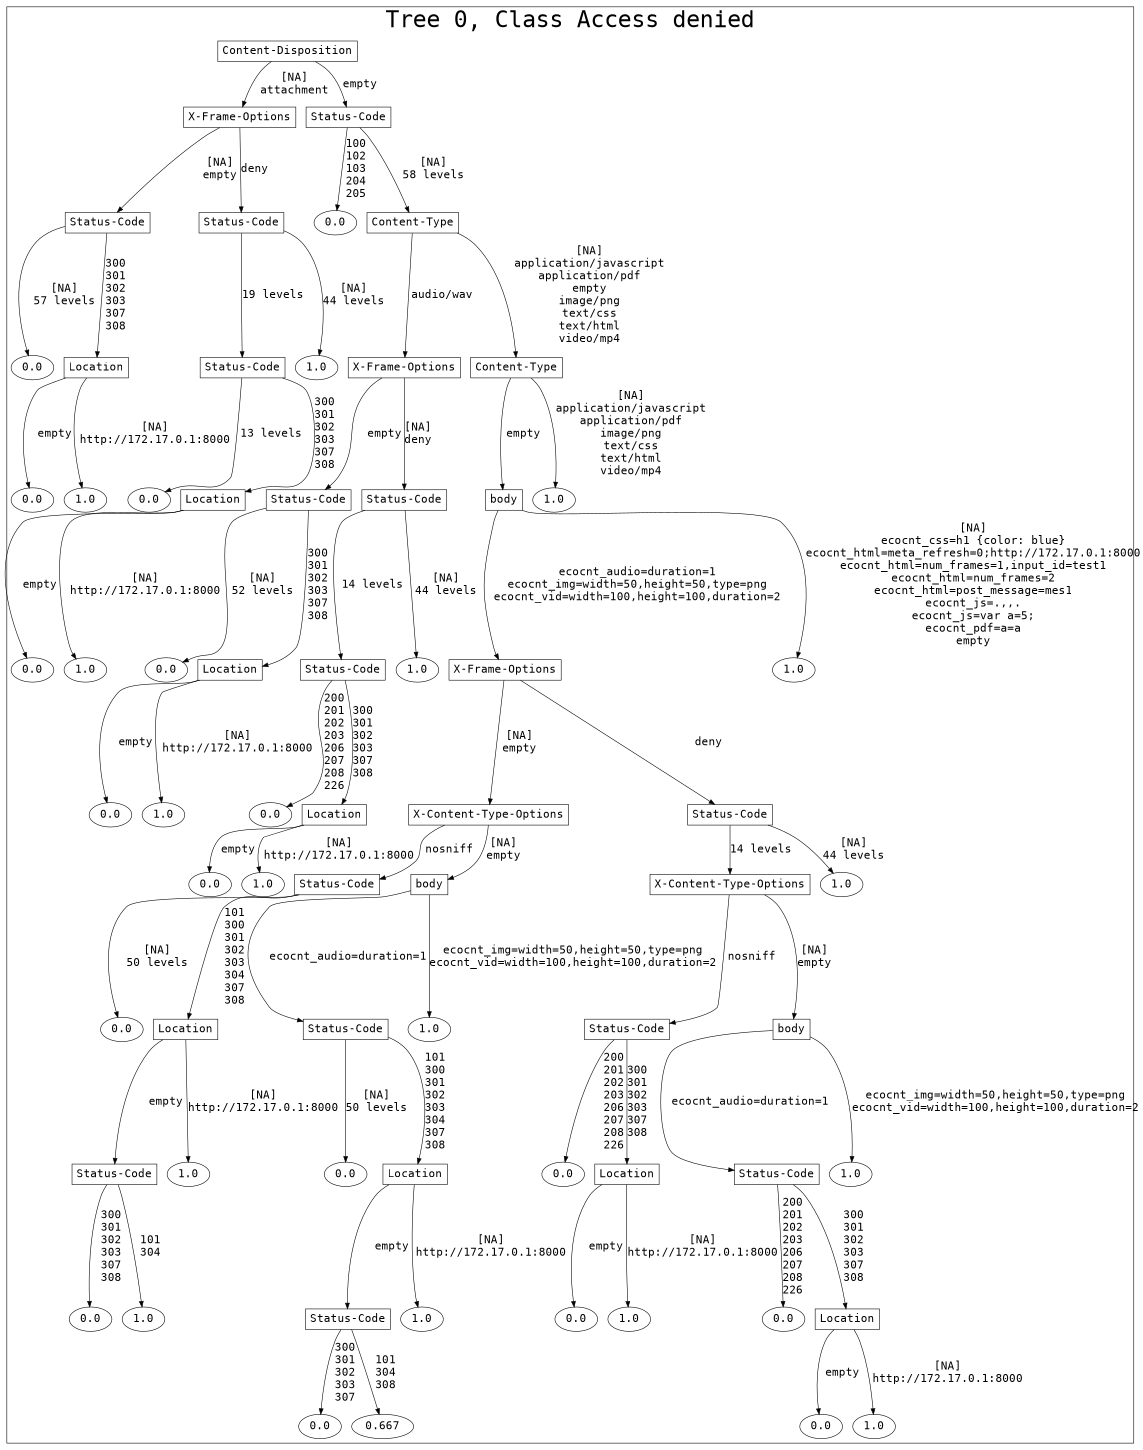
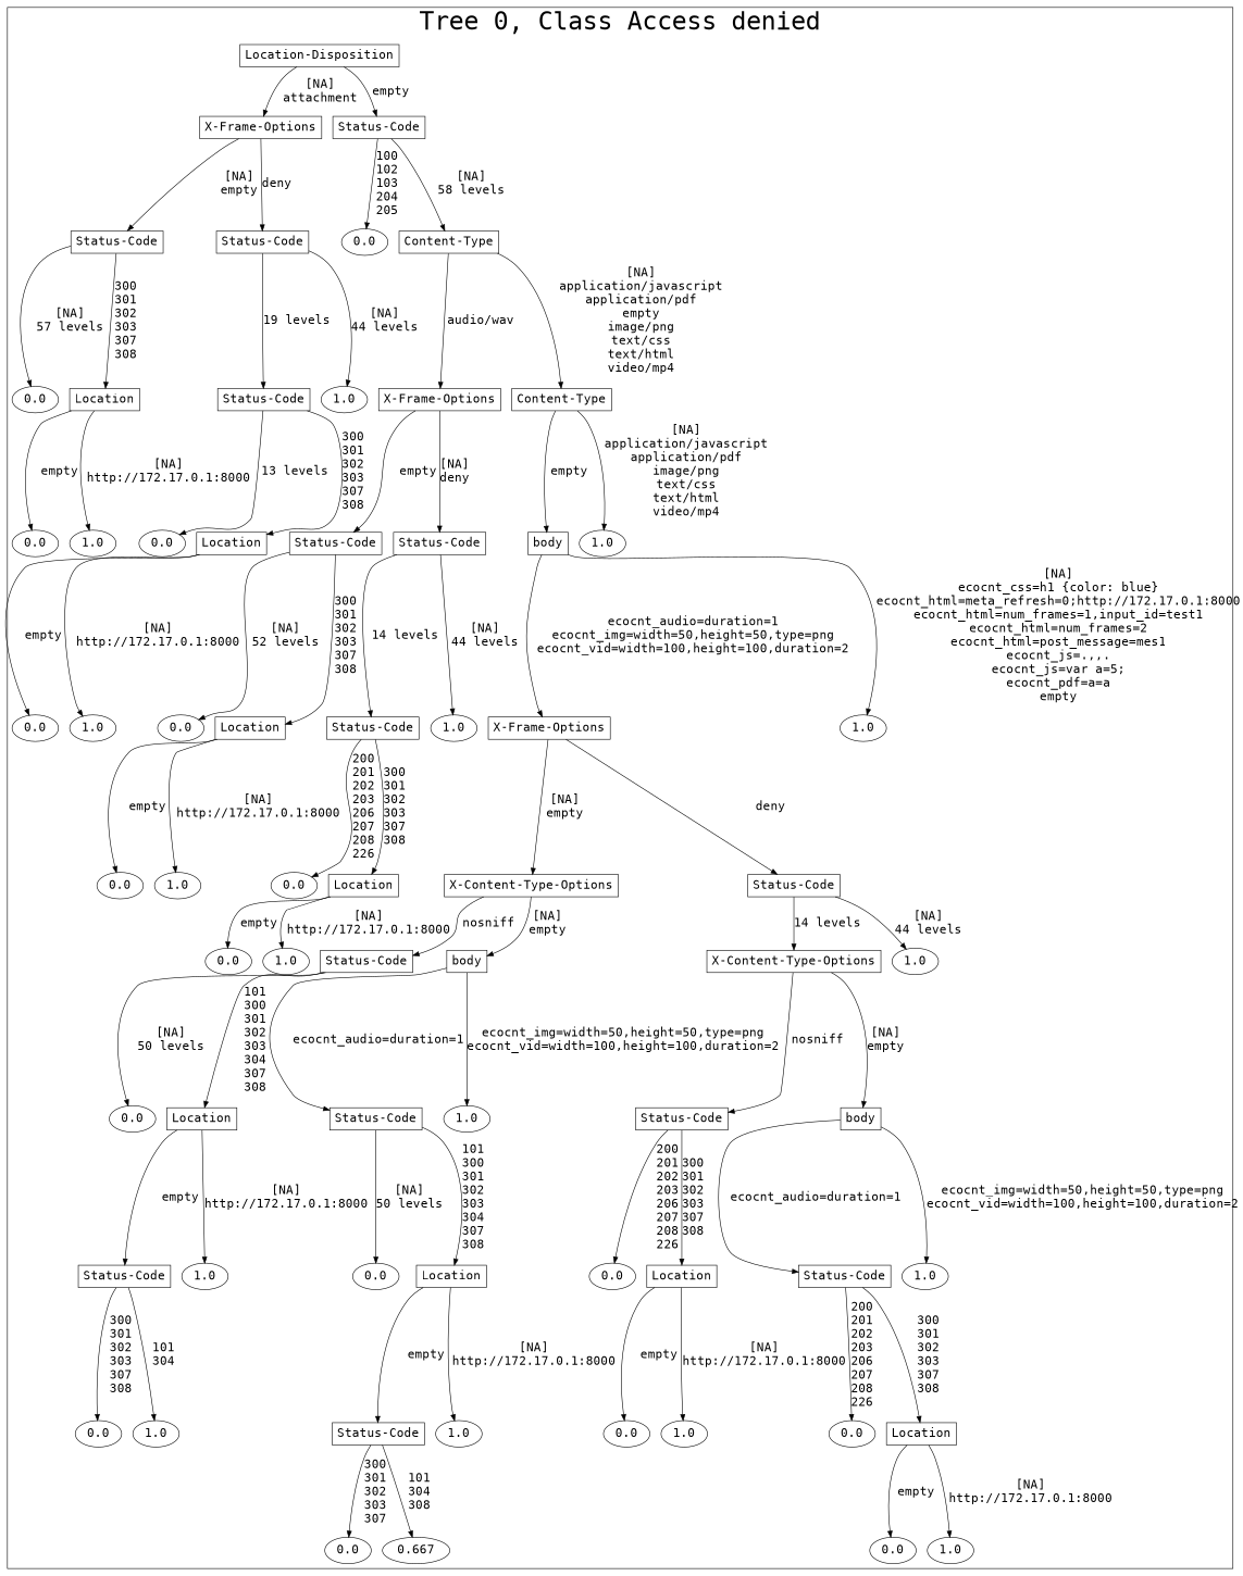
  digraph {
    fontname="DejaVu Sans Mono"
    node [fontsize=20 fontname="DejaVu Sans Mono"]
    edge [fontsize=20 fontname="DejaVu Sans Mono"]
-   n1 [label="Content-Disposition" shape=box]
+   n1 [label="Location-Disposition" shape=box]
    n2 [label="X-Frame-Options" shape=box]
    n3 [label="Status-Code" shape=box]
    n4 [label="Status-Code" shape=box]
    n5 [label="Status-Code" shape=box]
    n6 [label=0.0]
    n7 [label="Content-Type" shape=box]
    n8 [label=0.0]
    n9 [label=Location shape=box]
    n10 [label="Status-Code" shape=box]
    n11 [label=1.0]
    n12 [label="X-Frame-Options" shape=box]
    n13 [label="Content-Type" shape=box]
    n14 [label=0.0]
    n15 [label=1.0]
    n16 [label=0.0]
    n17 [label=Location shape=box]
    n18 [label="Status-Code" shape=box]
    n19 [label="Status-Code" shape=box]
    n20 [label=body shape=box]
    n21 [label=1.0]
    n22 [label=0.0]
    n23 [label=1.0]
    n24 [label=0.0]
    n25 [label=Location shape=box]
    n26 [label="Status-Code" shape=box]
    n27 [label=1.0]
    n28 [label="X-Frame-Options" shape=box]
    n29 [label=1.0]
    n30 [label=0.0]
    n31 [label=1.0]
    n32 [label=0.0]
    n33 [label=Location shape=box]
    n34 [label="X-Content-Type-Options" shape=box]
    n35 [label="Status-Code" shape=box]
    n36 [label=0.0]
    n37 [label=1.0]
    n38 [label="Status-Code" shape=box]
    n39 [label=body shape=box]
    n40 [label="X-Content-Type-Options" shape=box]
    n41 [label=1.0]
    n42 [label=0.0]
    n43 [label=Location shape=box]
    n44 [label="Status-Code" shape=box]
    n45 [label=1.0]
    n46 [label="Status-Code" shape=box]
    n47 [label=body shape=box]
    n48 [label="Status-Code" shape=box]
    n49 [label=1.0]
    n50 [label=0.0]
    n51 [label=Location shape=box]
    n52 [label=0.0]
    n53 [label=Location shape=box]
    n54 [label="Status-Code" shape=box]
    n55 [label=1.0]
    n56 [label=0.0]
    n57 [label=1.0]
    n58 [label="Status-Code" shape=box]
    n59 [label=1.0]
    n60 [label=0.0]
    n61 [label=1.0]
    n62 [label=0.0]
    n63 [label=Location shape=box]
    n64 [label=0.0]
    n65 [label=0.667]
    n66 [label=0.0]
    n67 [label=1.0]
    subgraph cluster_1 {
      fontsize=40
      label="Tree 0, Class Access denied"
      subgraph sub_2 {
        fontsize=40
        label="Tree 0, Class Access denied"
        n1
      }
      subgraph sub_3 {
        fontsize=40
        label="Tree 0, Class Access denied"
        n2
        n3
      }
      subgraph sub_4 {
        fontsize=40
        label="Tree 0, Class Access denied"
        n4
        n5
        n6
        n7
      }
      subgraph sub_5 {
        fontsize=40
        label="Tree 0, Class Access denied"
        n8
        n9
        n10
        n11
        n12
        n13
      }
      subgraph sub_6 {
        fontsize=40
        label="Tree 0, Class Access denied"
        n14
        n15
        n16
        n17
        n18
        n19
        n20
        n21
      }
      subgraph sub_7 {
        fontsize=40
        label="Tree 0, Class Access denied"
        n22
        n23
        n24
        n25
        n26
        n27
        n28
        n29
      }
      subgraph sub_8 {
        fontsize=40
        label="Tree 0, Class Access denied"
        n30
        n31
        n32
        n33
        n34
        n35
      }
      subgraph sub_9 {
        fontsize=40
        label="Tree 0, Class Access denied"
        n36
        n37
        n38
        n39
        n40
        n41
      }
      subgraph sub_10 {
        fontsize=40
        label="Tree 0, Class Access denied"
        n42
        n43
        n44
        n45
        n46
        n47
      }
      subgraph sub_11 {
        fontsize=40
        label="Tree 0, Class Access denied"
        n48
        n49
        n50
        n51
        n52
        n53
        n54
        n55
      }
      subgraph sub_12 {
        fontsize=40
        label="Tree 0, Class Access denied"
        n56
        n57
        n58
        n59
        n60
        n61
        n62
        n63
      }
      subgraph sub_13 {
        fontsize=40
        label="Tree 0, Class Access denied"
        n64
        n65
        n66
        n67
      }
    }
    n1 -> n2 [label="[NA]\nattachment\n"]
    n1 -> n3 [label="empty\n"]
    n2 -> n4 [label="[NA]\nempty\n"]
    n2 -> n5 [label="deny\n"]
    n3 -> n6 [label="100\n102\n103\n204\n205\n"]
    n3 -> n7 [label="[NA]\n58 levels\n"]
    n4 -> n8 [label="[NA]\n57 levels\n"]
    n4 -> n9 [label="300\n301\n302\n303\n307\n308\n"]
    n5 -> n10 [label="19 levels\n"]
    n5 -> n11 [label="[NA]\n44 levels\n"]
    n7 -> n12 [label="audio/wav\n"]
    n7 -> n13 [label="[NA]\napplication/javascript\napplication/pdf\nempty\nimage/png\ntext/css\ntext/html\nvideo/mp4\n"]
    n9 -> n14 [label="empty\n"]
    n9 -> n15 [label="[NA]\nhttp://172.17.0.1:8000\n"]
    n10 -> n16 [label="13 levels\n"]
    n10 -> n17 [label="300\n301\n302\n303\n307\n308\n"]
    n12 -> n18 [label="empty\n"]
    n12 -> n19 [label="[NA]\ndeny\n"]
    n13 -> n20 [label="empty\n"]
    n13 -> n21 [label="[NA]\napplication/javascript\napplication/pdf\nimage/png\ntext/css\ntext/html\nvideo/mp4\n"]
    n17 -> n22 [label="empty\n"]
    n17 -> n23 [label="[NA]\nhttp://172.17.0.1:8000\n"]
    n18 -> n24 [label="[NA]\n52 levels\n"]
    n18 -> n25 [label="300\n301\n302\n303\n307\n308\n"]
    n19 -> n26 [label="14 levels\n"]
    n19 -> n27 [label="[NA]\n44 levels\n"]
    n20 -> n28 [label="ecocnt_audio=duration=1\necocnt_img=width=50,height=50,type=png\necocnt_vid=width=100,height=100,duration=2\n"]
    n20 -> n29 [label="[NA]\necocnt_css=h1 {color: blue}\necocnt_html=meta_refresh=0;http://172.17.0.1:8000\necocnt_html=num_frames=1,input_id=test1\necocnt_html=num_frames=2\necocnt_html=post_message=mes1\necocnt_js=.,,.\necocnt_js=var a=5;\necocnt_pdf=a=a\nempty\n"]
    n25 -> n30 [label="empty\n"]
    n25 -> n31 [label="[NA]\nhttp://172.17.0.1:8000\n"]
    n26 -> n32 [label="200\n201\n202\n203\n206\n207\n208\n226\n"]
    n26 -> n33 [label="300\n301\n302\n303\n307\n308\n"]
    n28 -> n34 [label="[NA]\nempty\n"]
    n28 -> n35 [label="deny\n"]
    n33 -> n36 [label="empty\n"]
    n33 -> n37 [label="[NA]\nhttp://172.17.0.1:8000\n"]
    n34 -> n38 [label="nosniff\n"]
    n34 -> n39 [label="[NA]\nempty\n"]
    n35 -> n40 [label="14 levels\n"]
    n35 -> n41 [label="[NA]\n44 levels\n"]
    n38 -> n42 [label="[NA]\n50 levels\n"]
    n38 -> n43 [label="101\n300\n301\n302\n303\n304\n307\n308\n"]
    n39 -> n44 [label="ecocnt_audio=duration=1\n"]
    n39 -> n45 [label="ecocnt_img=width=50,height=50,type=png\necocnt_vid=width=100,height=100,duration=2\n"]
    n40 -> n46 [label="nosniff\n"]
    n40 -> n47 [label="[NA]\nempty\n"]
    n43 -> n48 [label="empty\n"]
    n43 -> n49 [label="[NA]\nhttp://172.17.0.1:8000\n"]
    n44 -> n50 [label="[NA]\n50 levels\n"]
    n44 -> n51 [label="101\n300\n301\n302\n303\n304\n307\n308\n"]
    n46 -> n52 [label="200\n201\n202\n203\n206\n207\n208\n226\n"]
    n46 -> n53 [label="300\n301\n302\n303\n307\n308\n"]
    n47 -> n54 [label="ecocnt_audio=duration=1\n"]
    n47 -> n55 [label="ecocnt_img=width=50,height=50,type=png\necocnt_vid=width=100,height=100,duration=2\n"]
    n48 -> n56 [label="300\n301\n302\n303\n307\n308\n"]
    n48 -> n57 [label="101\n304\n"]
    n51 -> n58 [label="empty\n"]
    n51 -> n59 [label="[NA]\nhttp://172.17.0.1:8000\n"]
    n53 -> n60 [label="empty\n"]
    n53 -> n61 [label="[NA]\nhttp://172.17.0.1:8000\n"]
    n54 -> n62 [label="200\n201\n202\n203\n206\n207\n208\n226\n"]
    n54 -> n63 [label="300\n301\n302\n303\n307\n308\n"]
    n58 -> n64 [label="300\n301\n302\n303\n307\n"]
    n58 -> n65 [label="101\n304\n308\n"]
    n63 -> n66 [label="empty\n"]
    n63 -> n67 [label="[NA]\nhttp://172.17.0.1:8000\n"]
  }
